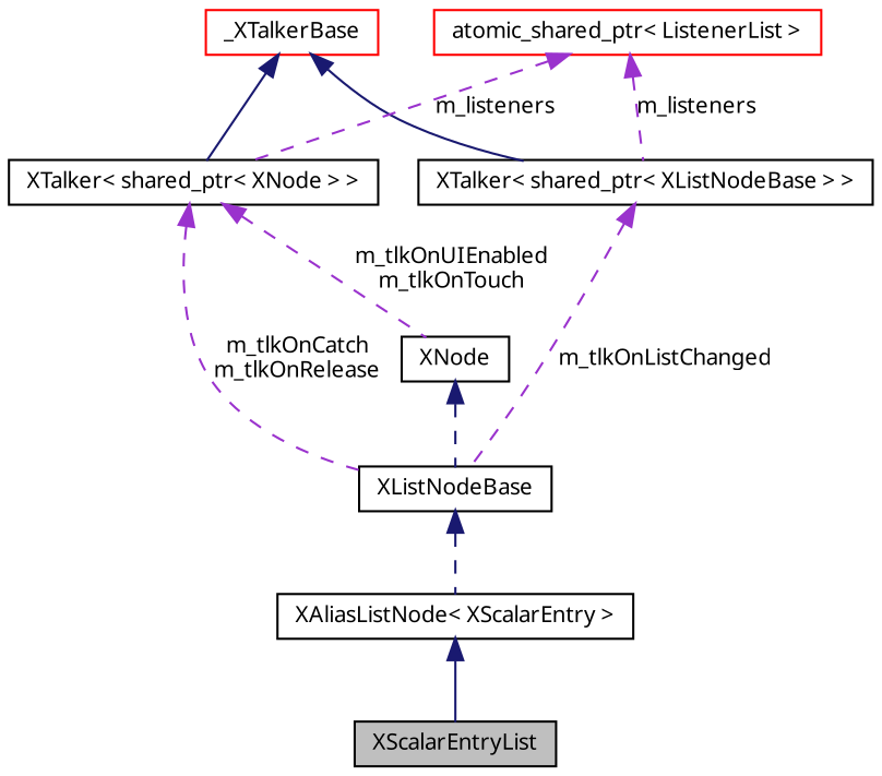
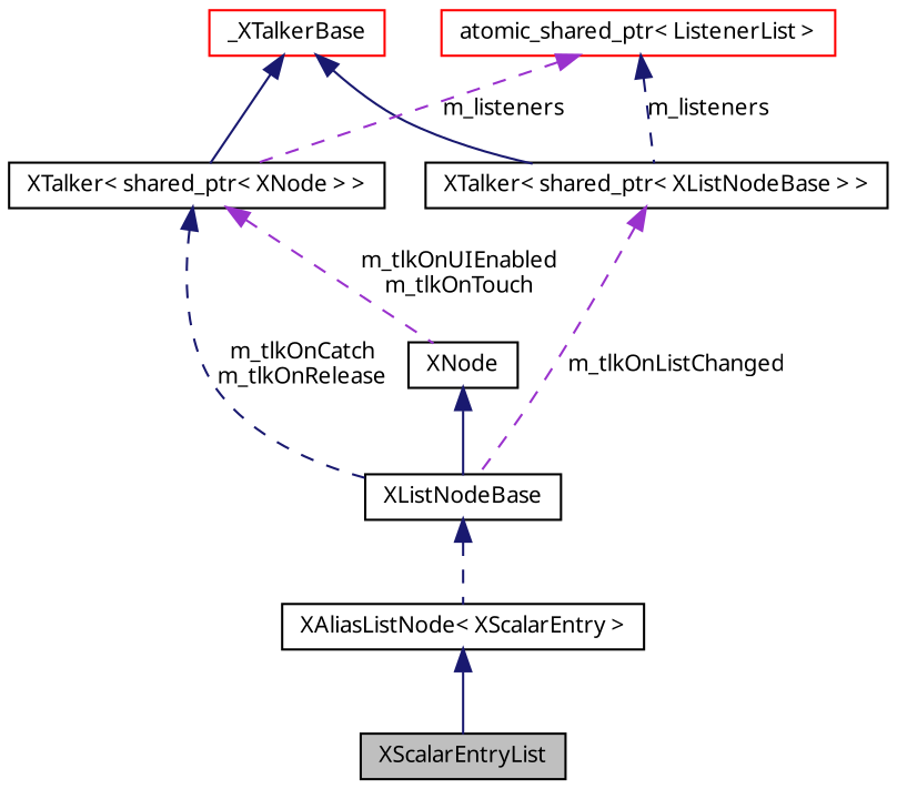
  digraph {
    node [color=black fillcolor=white fontname="FreeSans.ttf" fontsize=10 shape=record style=filled]
    edge [color=midnightblue dir=back fontname="FreeSans.ttf" fontsize=10 labelfontname="FreeSans.ttf" labelfontsize=10 style=dashed]
    n1 [fillcolor=grey75 fontcolor=black height=0.2 label=XScalarEntryList width=0.4]
    n2 [height=0.2 label="XAliasListNode\< XScalarEntry \>" width=0.4]
    n3 [height=0.2 label=XListNodeBase width=0.4]
    n4 [height=0.2 label=XNode width=0.4]
    n5 [height=0.2 label="XTalker\< shared_ptr\< XNode \> \>" width=0.4]
    n6 [color=red height=0.2 label=_XTalkerBase width=0.4]
    n7 [height=0.2 label="XTalker\< shared_ptr\< XListNodeBase \> \>" width=0.4]
    n8 [color=red height=0.2 label="atomic_shared_ptr\< ListenerList \>" width=0.4]
    n2 -> n1 [style=solid]
    n3 -> n2
-   n4 -> n3
-   n5 -> n3 [color=darkorchid3 label="m_tlkOnCatch\nm_tlkOnRelease"]
+   n4 -> n3 [style=solid]
+   n5 -> n3 [label="m_tlkOnCatch\nm_tlkOnRelease"]
    n5 -> n4 [color=darkorchid3 label="m_tlkOnUIEnabled\nm_tlkOnTouch"]
    n6 -> n5 [style=solid]
    n6 -> n7 [style=solid]
    n7 -> n3 [color=darkorchid3 label=m_tlkOnListChanged]
    n8 -> n5 [color=darkorchid3 label=m_listeners]
-   n8 -> n7 [color=darkorchid3 label=m_listeners]
+   n8 -> n7 [label=m_listeners]
  }
